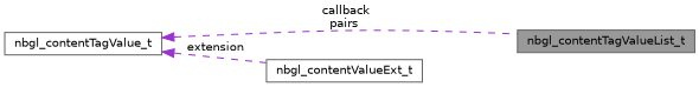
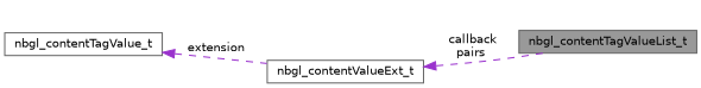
  digraph {
    rankdir=LR
    node [color=gray40 fillcolor=white fontname=Helvetica fontsize=10 shape=box style=filled]
    edge [color=darkorchid3 dir=back fontname=Helvetica fontsize=10 labelfontname=Helvetica labelfontsize=10 style=dashed]
    n1 [fillcolor=grey60 fontcolor=black height=0.2 label=nbgl_contentTagValueList_t width=0.4]
    n2 [height=0.2 label=nbgl_contentTagValue_t width=0.4]
    n3 [height=0.2 label=nbgl_contentValueExt_t width=0.4]
-   n2 -> n1 [label=" callback\npairs"]
+   n3 -> n1 [label=" callback\npairs"]
    n2 -> n3 [label=" extension"]
  }
